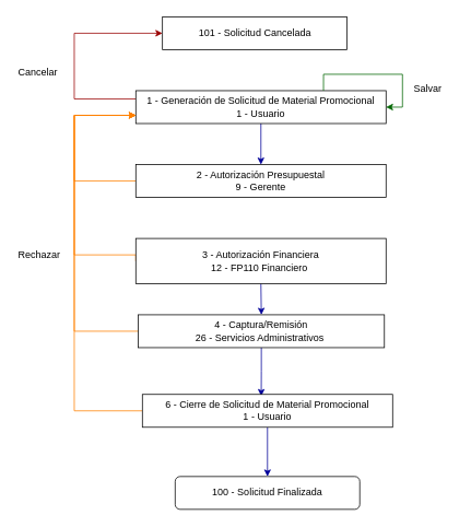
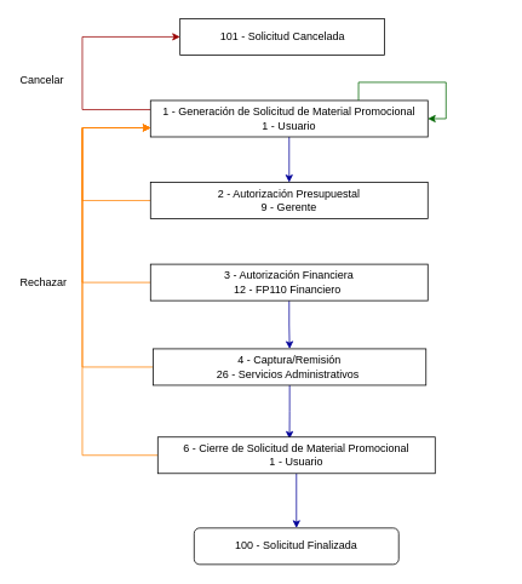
  <mxCell id="0" />
  <mxCell id="1" parent="0" />
  <mxCell id="2" style="edgeStyle=orthogonalEdgeStyle;rounded=0;orthogonalLoop=1;jettySize=auto;html=1;exitX=0;exitY=0.25;exitDx=0;exitDy=0;entryX=0;entryY=0.5;entryDx=0;entryDy=0;strokeColor=#990000;" edge="1" parent="1" source="4" target="5"><mxGeometry relative="1" as="geometry"><Array as="points"><mxPoint x="90" y="120" /><mxPoint x="90" y="40" /></Array></mxGeometry></mxCell>
  <mxCell id="3" style="edgeStyle=orthogonalEdgeStyle;rounded=0;orthogonalLoop=1;jettySize=auto;html=1;exitX=0.5;exitY=1;exitDx=0;exitDy=0;entryX=0.5;entryY=0;entryDx=0;entryDy=0;strokeColor=#000099;" edge="1" parent="1" source="4" target="7"><mxGeometry relative="1" as="geometry" /></mxCell>
  <mxCell id="4" value="1 - Generación de Solicitud de Material Promocional&lt;br&gt;1 - Usuario&lt;br&gt;" style="rounded=0;whiteSpace=wrap;html=1;" vertex="1" parent="1"><mxGeometry x="165" y="110" width="305" height="40" as="geometry" /></mxCell>
  <mxCell id="5" value="101 - Solicitud Cancelada&lt;br&gt;" style="rounded=0;whiteSpace=wrap;html=1;" vertex="1" parent="1"><mxGeometry x="197.5" y="20" width="225" height="40" as="geometry" /></mxCell>
  <mxCell id="6" style="edgeStyle=orthogonalEdgeStyle;rounded=0;orthogonalLoop=1;jettySize=auto;html=1;exitX=0;exitY=0.5;exitDx=0;exitDy=0;entryX=0;entryY=0.75;entryDx=0;entryDy=0;strokeColor=#FF8000;" edge="1" parent="1" source="7" target="4"><mxGeometry relative="1" as="geometry"><Array as="points"><mxPoint x="90" y="220" /><mxPoint x="90" y="140" /></Array></mxGeometry></mxCell>
  <mxCell id="7" value="2 - Autorización Presupuestal&lt;br&gt;9 - Gerente&lt;br&gt;" style="rounded=0;whiteSpace=wrap;html=1;" vertex="1" parent="1"><mxGeometry x="165" y="200" width="305" height="40" as="geometry" /></mxCell>
  <mxCell id="8" style="edgeStyle=orthogonalEdgeStyle;rounded=0;orthogonalLoop=1;jettySize=auto;html=1;exitX=0;exitY=0.5;exitDx=0;exitDy=0;entryX=0;entryY=0.75;entryDx=0;entryDy=0;strokeColor=#FF8000;" edge="1" parent="1" source="10" target="4"><mxGeometry relative="1" as="geometry"><Array as="points"><mxPoint x="90" y="310" /><mxPoint x="90" y="140" /></Array></mxGeometry></mxCell>
  <mxCell id="9" style="edgeStyle=orthogonalEdgeStyle;rounded=0;orthogonalLoop=1;jettySize=auto;html=1;exitX=0.5;exitY=1;exitDx=0;exitDy=0;entryX=0.5;entryY=0;entryDx=0;entryDy=0;strokeColor=#000099;" edge="1" parent="1" source="10" target="13"><mxGeometry relative="1" as="geometry" /></mxCell>
- <mxCell id="10" value="3 - Autorización Financiera&lt;br&gt;12 - FP110 Financiero&amp;nbsp;&lt;br&gt;" style="rounded=0;whiteSpace=wrap;html=1;" vertex="1" parent="1"><mxGeometry x="165" y="290" width="305" height="55" as="geometry" /></mxCell>
+ <mxCell id="10" value="3 - Autorización Financiera&lt;br&gt;12 - FP110 Financiero&amp;nbsp;&lt;br&gt;" style="rounded=0;whiteSpace=wrap;html=1;" vertex="1" parent="1"><mxGeometry x="165" y="290" width="305" height="40" as="geometry" /></mxCell>
  <mxCell id="11" style="edgeStyle=orthogonalEdgeStyle;rounded=0;orthogonalLoop=1;jettySize=auto;html=1;exitX=0;exitY=0.5;exitDx=0;exitDy=0;entryX=0;entryY=0.75;entryDx=0;entryDy=0;strokeColor=#FF8000;" edge="1" parent="1" source="13" target="4"><mxGeometry relative="1" as="geometry"><Array as="points"><mxPoint x="90" y="403" /><mxPoint x="90" y="140" /></Array></mxGeometry></mxCell>
  <mxCell id="12" style="edgeStyle=orthogonalEdgeStyle;rounded=0;orthogonalLoop=1;jettySize=auto;html=1;exitX=0.5;exitY=1;exitDx=0;exitDy=0;entryX=0.475;entryY=0.05;entryDx=0;entryDy=0;entryPerimeter=0;strokeColor=#000099;" edge="1" parent="1" source="13" target="16"><mxGeometry relative="1" as="geometry" /></mxCell>
  <mxCell id="13" value="4 - Captura/Remisión&lt;br&gt;26 - Servicios Administrativos&amp;nbsp;&lt;br&gt;" style="rounded=0;whiteSpace=wrap;html=1;" vertex="1" parent="1"><mxGeometry x="168" y="383" width="300" height="40" as="geometry" /></mxCell>
  <mxCell id="14" style="edgeStyle=orthogonalEdgeStyle;rounded=0;orthogonalLoop=1;jettySize=auto;html=1;exitX=0;exitY=0.5;exitDx=0;exitDy=0;entryX=0;entryY=0.75;entryDx=0;entryDy=0;strokeColor=#FF8000;" edge="1" parent="1" source="16" target="4"><mxGeometry relative="1" as="geometry"><Array as="points"><mxPoint x="90" y="500" /><mxPoint x="90" y="140" /></Array></mxGeometry></mxCell>
  <mxCell id="15" style="edgeStyle=orthogonalEdgeStyle;rounded=0;orthogonalLoop=1;jettySize=auto;html=1;exitX=0.5;exitY=1;exitDx=0;exitDy=0;strokeColor=#000099;" edge="1" parent="1" source="16" target="17"><mxGeometry relative="1" as="geometry" /></mxCell>
  <mxCell id="16" value="6 - Cierre de Solicitud de Material Promocional&lt;br&gt;1 - Usuario&lt;br&gt;" style="rounded=0;whiteSpace=wrap;html=1;" vertex="1" parent="1"><mxGeometry x="173" y="480" width="305" height="40" as="geometry" /></mxCell>
  <mxCell id="17" value="100 - Solicitud Finalizada&lt;br&gt;" style="whiteSpace=wrap;html=1;rounded=1;" vertex="1" parent="1"><mxGeometry x="213" y="580" width="225" height="40" as="geometry" /></mxCell>
  <mxCell id="18" value="Cancelar" style="text;html=1;resizable=0;points=[];autosize=1;align=left;verticalAlign=top;spacingTop=-4;" vertex="1" parent="1"><mxGeometry x="20" y="78" width="60" height="20" as="geometry" /></mxCell>
  <mxCell id="19" style="edgeStyle=orthogonalEdgeStyle;rounded=0;orthogonalLoop=1;jettySize=auto;html=1;exitX=0.75;exitY=0;exitDx=0;exitDy=0;entryX=1;entryY=0.5;entryDx=0;entryDy=0;strokeColor=#006600;" edge="1" parent="1" source="4" target="4"><mxGeometry relative="1" as="geometry" /></mxCell>
- <mxCell id="20" value="Salvar" style="text;html=1;resizable=0;points=[];autosize=1;align=left;verticalAlign=top;spacingTop=-4;" vertex="1" parent="1"><mxGeometry x="502" y="98" width="50" height="20" as="geometry" /></mxCell>
  <mxCell id="21" value="Rechazar" style="text;html=1;resizable=0;points=[];autosize=1;align=left;verticalAlign=top;spacingTop=-4;" vertex="1" parent="1"><mxGeometry x="20" y="300" width="70" height="20" as="geometry" /></mxCell>
